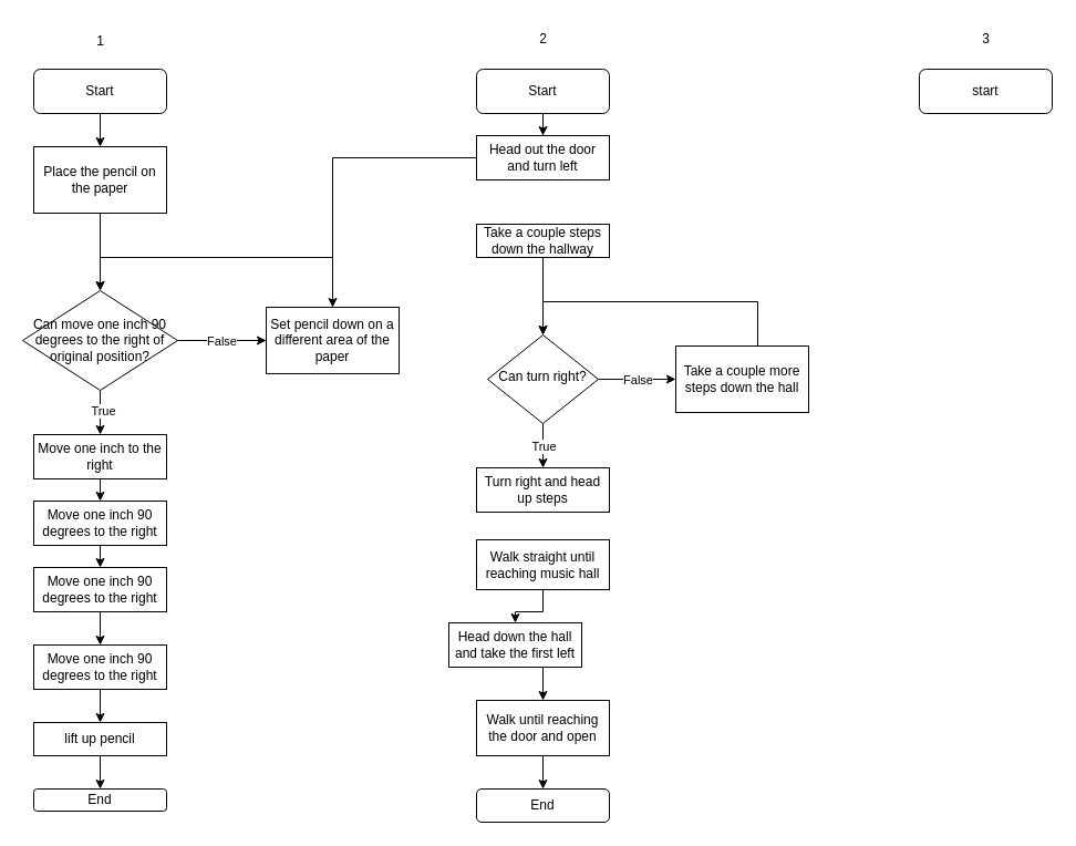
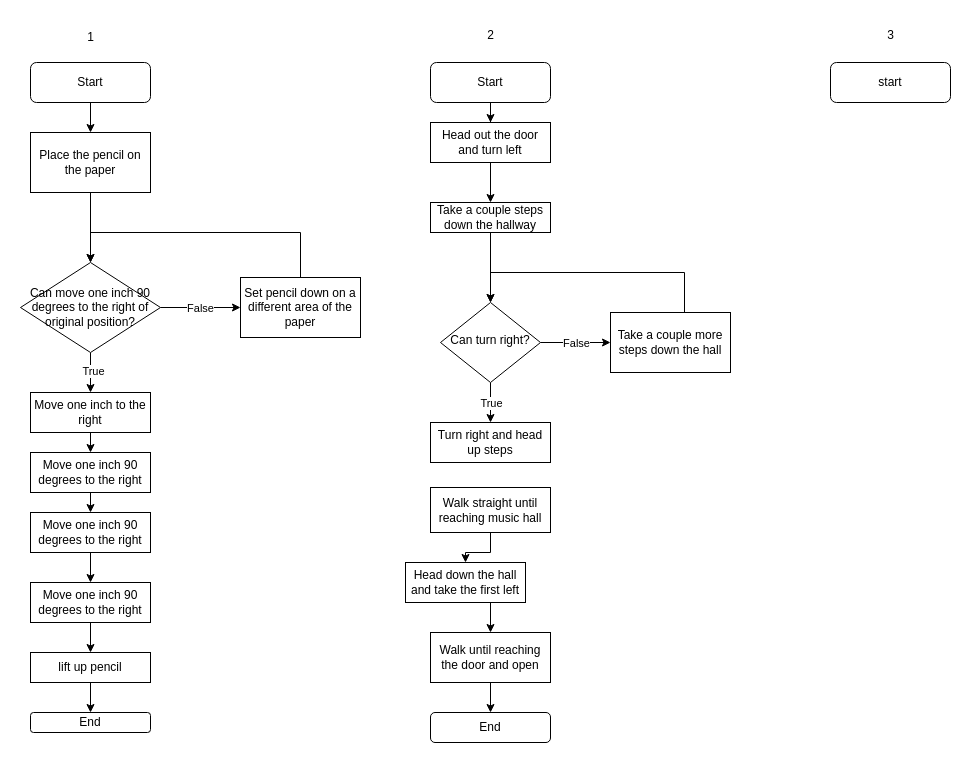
  <mxCell id="0" />
  <mxCell id="1" parent="0" />
  <mxCell id="2" value="" style="edgeStyle=orthogonalEdgeStyle;rounded=0;orthogonalLoop=1;jettySize=auto;html=1;" edge="1" parent="1" source="3" target="15"><mxGeometry relative="1" as="geometry" /></mxCell>
  <mxCell id="3" value="Start" style="rounded=1;whiteSpace=wrap;html=1;fontSize=12;glass=0;strokeWidth=1;shadow=0;" parent="1" vertex="1"><mxGeometry x="430" y="62" width="120" height="40" as="geometry" /></mxCell>
  <mxCell id="4" style="edgeStyle=orthogonalEdgeStyle;rounded=0;orthogonalLoop=1;jettySize=auto;html=1;entryX=0;entryY=0.5;entryDx=0;entryDy=0;" edge="1" parent="1" source="8"><mxGeometry relative="1" as="geometry"><mxPoint x="610" y="342" as="targetPoint" /></mxGeometry></mxCell>
  <mxCell id="5" value="False" style="edgeLabel;html=1;align=center;verticalAlign=middle;resizable=0;points=[];" vertex="1" connectable="0" parent="4"><mxGeometry x="0.012" relative="1" as="geometry"><mxPoint as="offset" /></mxGeometry></mxCell>
  <mxCell id="6" value="" style="edgeStyle=orthogonalEdgeStyle;rounded=0;orthogonalLoop=1;jettySize=auto;html=1;" edge="1" parent="1" source="8" target="13"><mxGeometry relative="1" as="geometry" /></mxCell>
  <mxCell id="7" value="True" style="edgeLabel;html=1;align=center;verticalAlign=middle;resizable=0;points=[];" vertex="1" connectable="0" parent="6"><mxGeometry x="-0.407" y="5" relative="1" as="geometry"><mxPoint x="-5" y="8" as="offset" /></mxGeometry></mxCell>
  <mxCell id="8" value="Can turn right?" style="rhombus;whiteSpace=wrap;html=1;shadow=0;fontFamily=Helvetica;fontSize=12;align=center;strokeWidth=1;spacing=6;spacingTop=-4;" parent="1" vertex="1"><mxGeometry x="440" y="302" width="100" height="80" as="geometry" /></mxCell>
  <mxCell id="9" style="edgeStyle=orthogonalEdgeStyle;rounded=0;orthogonalLoop=1;jettySize=auto;html=1;entryX=0.5;entryY=0;entryDx=0;entryDy=0;" edge="1" parent="1" target="8"><mxGeometry relative="1" as="geometry"><mxPoint x="490" y="292" as="targetPoint" /><mxPoint x="684" y="322" as="sourcePoint" /><Array as="points"><mxPoint x="684" y="272" /><mxPoint x="490" y="272" /></Array></mxGeometry></mxCell>
  <mxCell id="10" value="End" style="rounded=1;whiteSpace=wrap;html=1;fontSize=12;glass=0;strokeWidth=1;shadow=0;" parent="1" vertex="1"><mxGeometry x="430" y="712" width="120" height="30" as="geometry" /></mxCell>
  <mxCell id="11" style="edgeStyle=orthogonalEdgeStyle;rounded=0;orthogonalLoop=1;jettySize=auto;html=1;exitX=0.5;exitY=1;exitDx=0;exitDy=0;entryX=0.5;entryY=0;entryDx=0;entryDy=0;" edge="1" parent="1" source="12" target="19"><mxGeometry relative="1" as="geometry" /></mxCell>
  <mxCell id="12" value="Head down the hall and take the first left" style="rounded=0;whiteSpace=wrap;html=1;" vertex="1" parent="1"><mxGeometry x="405" y="562" width="120" height="40" as="geometry" /></mxCell>
  <mxCell id="13" value="Turn right and head up steps" style="rounded=0;whiteSpace=wrap;html=1;" vertex="1" parent="1"><mxGeometry x="430" y="422" width="120" height="40" as="geometry" /></mxCell>
- <mxCell id="14" value="" style="edgeStyle=orthogonalEdgeStyle;rounded=0;orthogonalLoop=1;jettySize=auto;html=1;" edge="1" parent="1" source="15" target="33"><mxGeometry relative="1" as="geometry" /></mxCell>
+ <mxCell id="14" value="" style="edgeStyle=orthogonalEdgeStyle;rounded=0;orthogonalLoop=1;jettySize=auto;html=1;" edge="1" parent="1" source="15" target="21"><mxGeometry relative="1" as="geometry" /></mxCell>
  <mxCell id="15" value="Head out the door and turn left" style="rounded=0;whiteSpace=wrap;html=1;" vertex="1" parent="1"><mxGeometry x="430" y="122" width="120" height="40" as="geometry" /></mxCell>
  <mxCell id="16" value="" style="edgeStyle=orthogonalEdgeStyle;rounded=0;orthogonalLoop=1;jettySize=auto;html=1;" edge="1" parent="1" source="17" target="12"><mxGeometry relative="1" as="geometry" /></mxCell>
  <mxCell id="17" value="Walk straight until reaching music hall" style="rounded=0;whiteSpace=wrap;html=1;" vertex="1" parent="1"><mxGeometry x="430" y="487" width="120" height="45" as="geometry" /></mxCell>
  <mxCell id="18" style="edgeStyle=orthogonalEdgeStyle;rounded=0;orthogonalLoop=1;jettySize=auto;html=1;exitX=0.5;exitY=1;exitDx=0;exitDy=0;entryX=0.5;entryY=0;entryDx=0;entryDy=0;" edge="1" parent="1" source="19" target="10"><mxGeometry relative="1" as="geometry" /></mxCell>
  <mxCell id="19" value="Walk until reaching the door and open" style="rounded=0;whiteSpace=wrap;html=1;" vertex="1" parent="1"><mxGeometry x="430" y="632" width="120" height="50" as="geometry" /></mxCell>
  <mxCell id="20" style="edgeStyle=orthogonalEdgeStyle;rounded=0;orthogonalLoop=1;jettySize=auto;html=1;entryX=0.5;entryY=0;entryDx=0;entryDy=0;" edge="1" parent="1" source="21" target="8"><mxGeometry relative="1" as="geometry" /></mxCell>
  <mxCell id="21" value="Take a couple steps down the hallway" style="rounded=0;whiteSpace=wrap;html=1;" vertex="1" parent="1"><mxGeometry x="430" y="202" width="120" height="30" as="geometry" /></mxCell>
  <mxCell id="22" style="edgeStyle=orthogonalEdgeStyle;rounded=0;orthogonalLoop=1;jettySize=auto;html=1;exitX=0.5;exitY=1;exitDx=0;exitDy=0;entryX=0.5;entryY=0;entryDx=0;entryDy=0;" edge="1" parent="1" source="23" target="25"><mxGeometry relative="1" as="geometry" /></mxCell>
  <mxCell id="23" value="Start" style="rounded=1;whiteSpace=wrap;html=1;fontSize=12;glass=0;strokeWidth=1;shadow=0;" vertex="1" parent="1"><mxGeometry x="30" y="62" width="120" height="40" as="geometry" /></mxCell>
  <mxCell id="24" style="edgeStyle=orthogonalEdgeStyle;rounded=0;orthogonalLoop=1;jettySize=auto;html=1;exitX=0.5;exitY=1;exitDx=0;exitDy=0;" edge="1" parent="1" source="25" target="30"><mxGeometry relative="1" as="geometry" /></mxCell>
  <mxCell id="25" value="Place the pencil on the paper" style="rounded=0;whiteSpace=wrap;html=1;" vertex="1" parent="1"><mxGeometry x="30" y="132" width="120" height="60" as="geometry" /></mxCell>
  <mxCell id="26" style="edgeStyle=orthogonalEdgeStyle;rounded=0;orthogonalLoop=1;jettySize=auto;html=1;exitX=1;exitY=0.5;exitDx=0;exitDy=0;entryX=0;entryY=0.5;entryDx=0;entryDy=0;" edge="1" parent="1" source="30" target="33"><mxGeometry relative="1" as="geometry" /></mxCell>
  <mxCell id="27" value="False" style="edgeLabel;html=1;align=center;verticalAlign=middle;resizable=0;points=[];" vertex="1" connectable="0" parent="26"><mxGeometry x="-0.027" relative="1" as="geometry"><mxPoint as="offset" /></mxGeometry></mxCell>
  <mxCell id="28" style="edgeStyle=orthogonalEdgeStyle;rounded=0;orthogonalLoop=1;jettySize=auto;html=1;exitX=0.5;exitY=1;exitDx=0;exitDy=0;entryX=0.5;entryY=0;entryDx=0;entryDy=0;" edge="1" parent="1" source="30" target="35"><mxGeometry relative="1" as="geometry" /></mxCell>
  <mxCell id="29" value="True" style="edgeLabel;html=1;align=center;verticalAlign=middle;resizable=0;points=[];" vertex="1" connectable="0" parent="28"><mxGeometry x="-0.096" y="2" relative="1" as="geometry"><mxPoint as="offset" /></mxGeometry></mxCell>
  <mxCell id="30" value="Can move one inch 90 degrees to the right of original position?" style="rhombus;whiteSpace=wrap;html=1;" vertex="1" parent="1"><mxGeometry x="20" y="262" width="140" height="90" as="geometry" /></mxCell>
  <mxCell id="31" value="Take a couple more steps down the hall" style="rounded=0;whiteSpace=wrap;html=1;" vertex="1" parent="1"><mxGeometry x="610" y="312" width="120" height="60" as="geometry" /></mxCell>
  <mxCell id="32" style="edgeStyle=orthogonalEdgeStyle;rounded=0;orthogonalLoop=1;jettySize=auto;html=1;exitX=0.5;exitY=0;exitDx=0;exitDy=0;entryX=0.5;entryY=0;entryDx=0;entryDy=0;" edge="1" parent="1" source="33" target="30"><mxGeometry relative="1" as="geometry"><mxPoint x="90" y="232" as="targetPoint" /><mxPoint x="300.043" y="259" as="sourcePoint" /><Array as="points"><mxPoint x="300" y="232" /><mxPoint x="90" y="232" /></Array></mxGeometry></mxCell>
  <mxCell id="33" value="Set pencil down on a different area of the paper" style="rounded=0;whiteSpace=wrap;html=1;" vertex="1" parent="1"><mxGeometry x="240" y="277" width="120" height="60" as="geometry" /></mxCell>
  <mxCell id="34" style="edgeStyle=orthogonalEdgeStyle;rounded=0;orthogonalLoop=1;jettySize=auto;html=1;exitX=0.5;exitY=1;exitDx=0;exitDy=0;entryX=0.5;entryY=0;entryDx=0;entryDy=0;" edge="1" parent="1" source="35" target="38"><mxGeometry relative="1" as="geometry" /></mxCell>
  <mxCell id="35" value="Move one inch to the right" style="rounded=0;whiteSpace=wrap;html=1;" vertex="1" parent="1"><mxGeometry x="30" y="392" width="120" height="40" as="geometry" /></mxCell>
  <mxCell id="36" style="edgeStyle=orthogonalEdgeStyle;rounded=0;orthogonalLoop=1;jettySize=auto;html=1;exitX=0.5;exitY=1;exitDx=0;exitDy=0;" edge="1" parent="1" source="35" target="35"><mxGeometry relative="1" as="geometry" /></mxCell>
  <mxCell id="37" style="edgeStyle=orthogonalEdgeStyle;rounded=0;orthogonalLoop=1;jettySize=auto;html=1;exitX=0.5;exitY=1;exitDx=0;exitDy=0;entryX=0.5;entryY=0;entryDx=0;entryDy=0;" edge="1" parent="1" source="38" target="42"><mxGeometry relative="1" as="geometry" /></mxCell>
  <mxCell id="38" value="Move one inch 90 degrees to the right" style="rounded=0;whiteSpace=wrap;html=1;" vertex="1" parent="1"><mxGeometry x="30" y="452" width="120" height="40" as="geometry" /></mxCell>
  <mxCell id="39" style="edgeStyle=orthogonalEdgeStyle;rounded=0;orthogonalLoop=1;jettySize=auto;html=1;exitX=0.5;exitY=1;exitDx=0;exitDy=0;" edge="1" parent="1" source="40" target="44"><mxGeometry relative="1" as="geometry" /></mxCell>
  <mxCell id="40" value="Move one inch 90 degrees to the right" style="rounded=0;whiteSpace=wrap;html=1;" vertex="1" parent="1"><mxGeometry x="30" y="582" width="120" height="40" as="geometry" /></mxCell>
  <mxCell id="41" style="edgeStyle=orthogonalEdgeStyle;rounded=0;orthogonalLoop=1;jettySize=auto;html=1;exitX=0.5;exitY=1;exitDx=0;exitDy=0;" edge="1" parent="1" source="42" target="40"><mxGeometry relative="1" as="geometry" /></mxCell>
  <mxCell id="42" value="Move one inch 90 degrees to the right" style="rounded=0;whiteSpace=wrap;html=1;" vertex="1" parent="1"><mxGeometry x="30" y="512" width="120" height="40" as="geometry" /></mxCell>
  <mxCell id="43" style="edgeStyle=orthogonalEdgeStyle;rounded=0;orthogonalLoop=1;jettySize=auto;html=1;exitX=0.5;exitY=1;exitDx=0;exitDy=0;entryX=0.5;entryY=0;entryDx=0;entryDy=0;" edge="1" parent="1" source="44" target="45"><mxGeometry relative="1" as="geometry" /></mxCell>
  <mxCell id="44" value="lift up pencil" style="rounded=0;whiteSpace=wrap;html=1;" vertex="1" parent="1"><mxGeometry x="30" y="652" width="120" height="30" as="geometry" /></mxCell>
  <mxCell id="45" value="End" style="rounded=1;whiteSpace=wrap;html=1;" vertex="1" parent="1"><mxGeometry x="30" y="712" width="120" height="20" as="geometry" /></mxCell>
  <mxCell id="46" value="start" style="rounded=1;whiteSpace=wrap;html=1;" vertex="1" parent="1"><mxGeometry x="830" y="62" width="120" height="40" as="geometry" /></mxCell>
  <mxCell id="47" value="1" style="text;html=1;align=center;verticalAlign=middle;resizable=0;points=[];autosize=1;strokeColor=none;fillColor=none;" vertex="1" parent="1"><mxGeometry x="75" y="22" width="30" height="30" as="geometry" /></mxCell>
  <mxCell id="48" value="2" style="text;html=1;align=center;verticalAlign=middle;resizable=0;points=[];autosize=1;strokeColor=none;fillColor=none;" vertex="1" parent="1"><mxGeometry x="475" y="20" width="30" height="30" as="geometry" /></mxCell>
  <mxCell id="49" value="3" style="text;html=1;align=center;verticalAlign=middle;resizable=0;points=[];autosize=1;strokeColor=none;fillColor=none;" vertex="1" parent="1"><mxGeometry x="875" y="20" width="30" height="30" as="geometry" /></mxCell>
